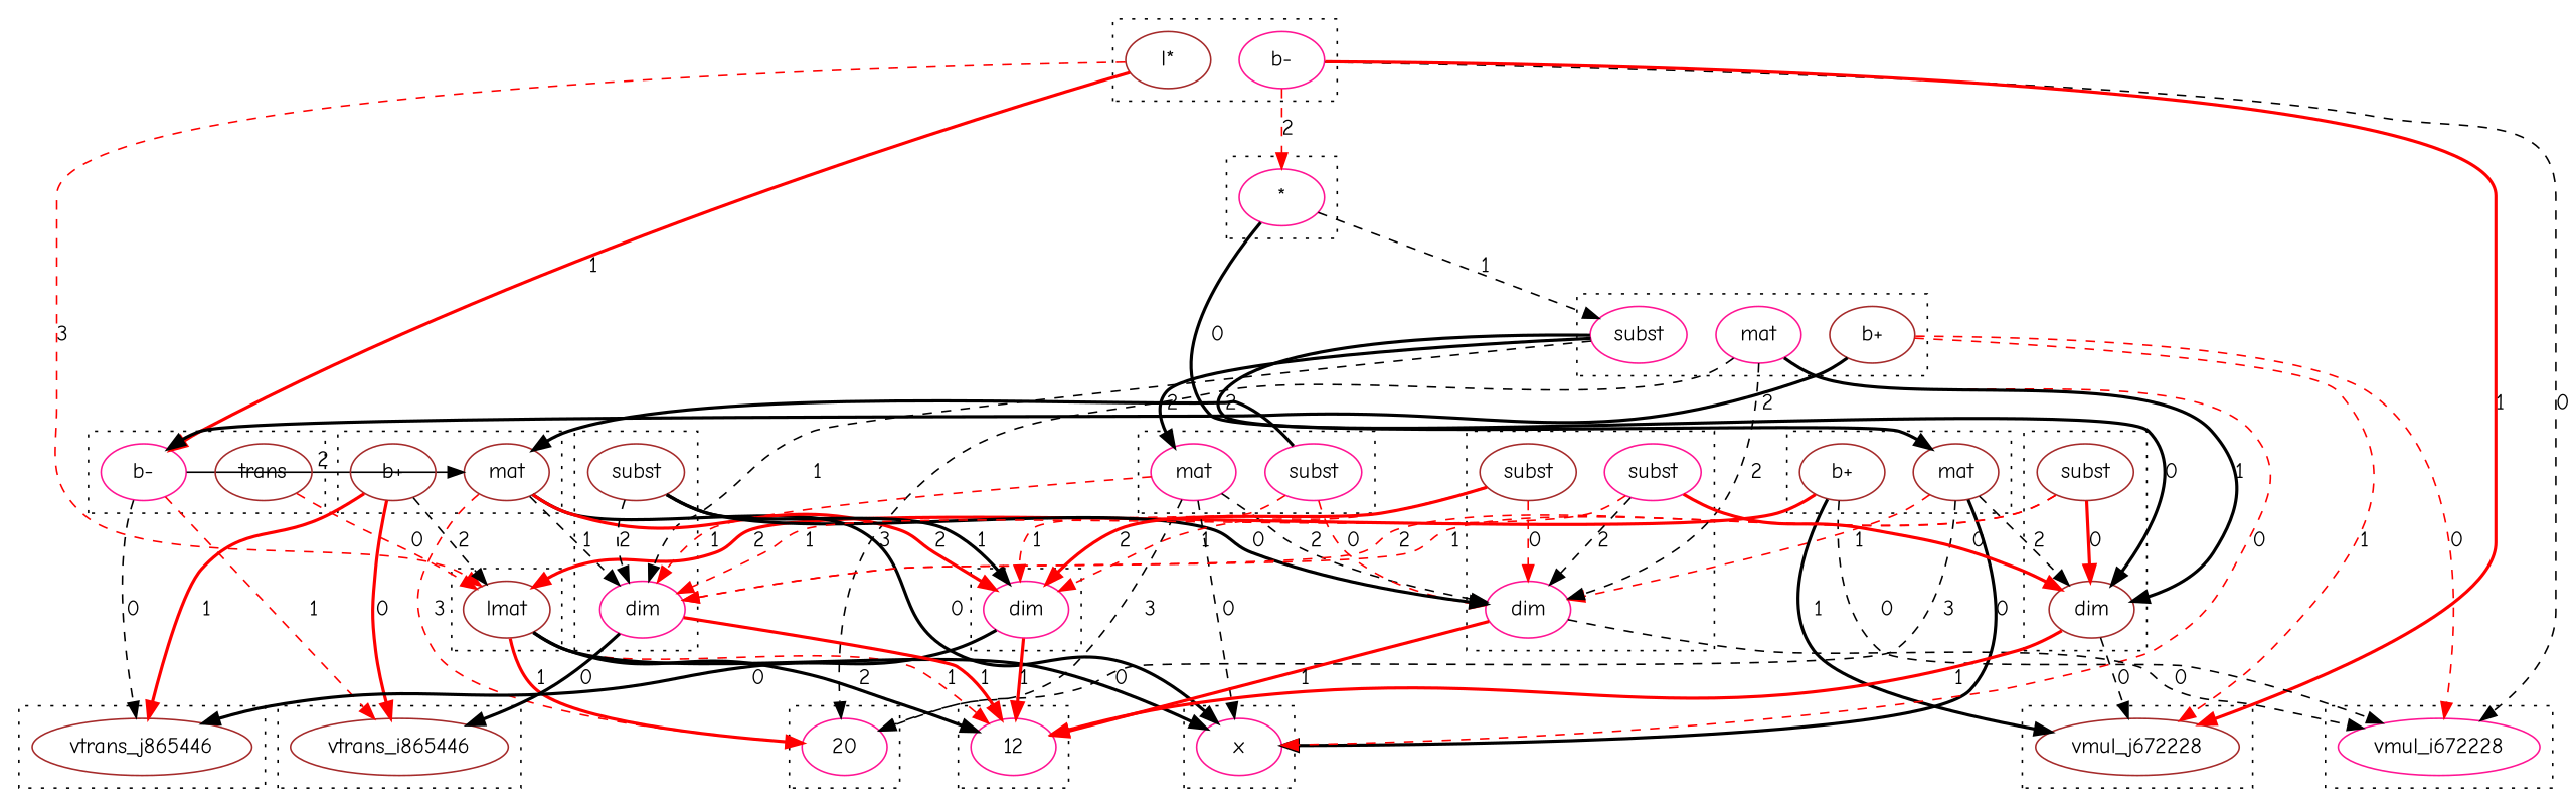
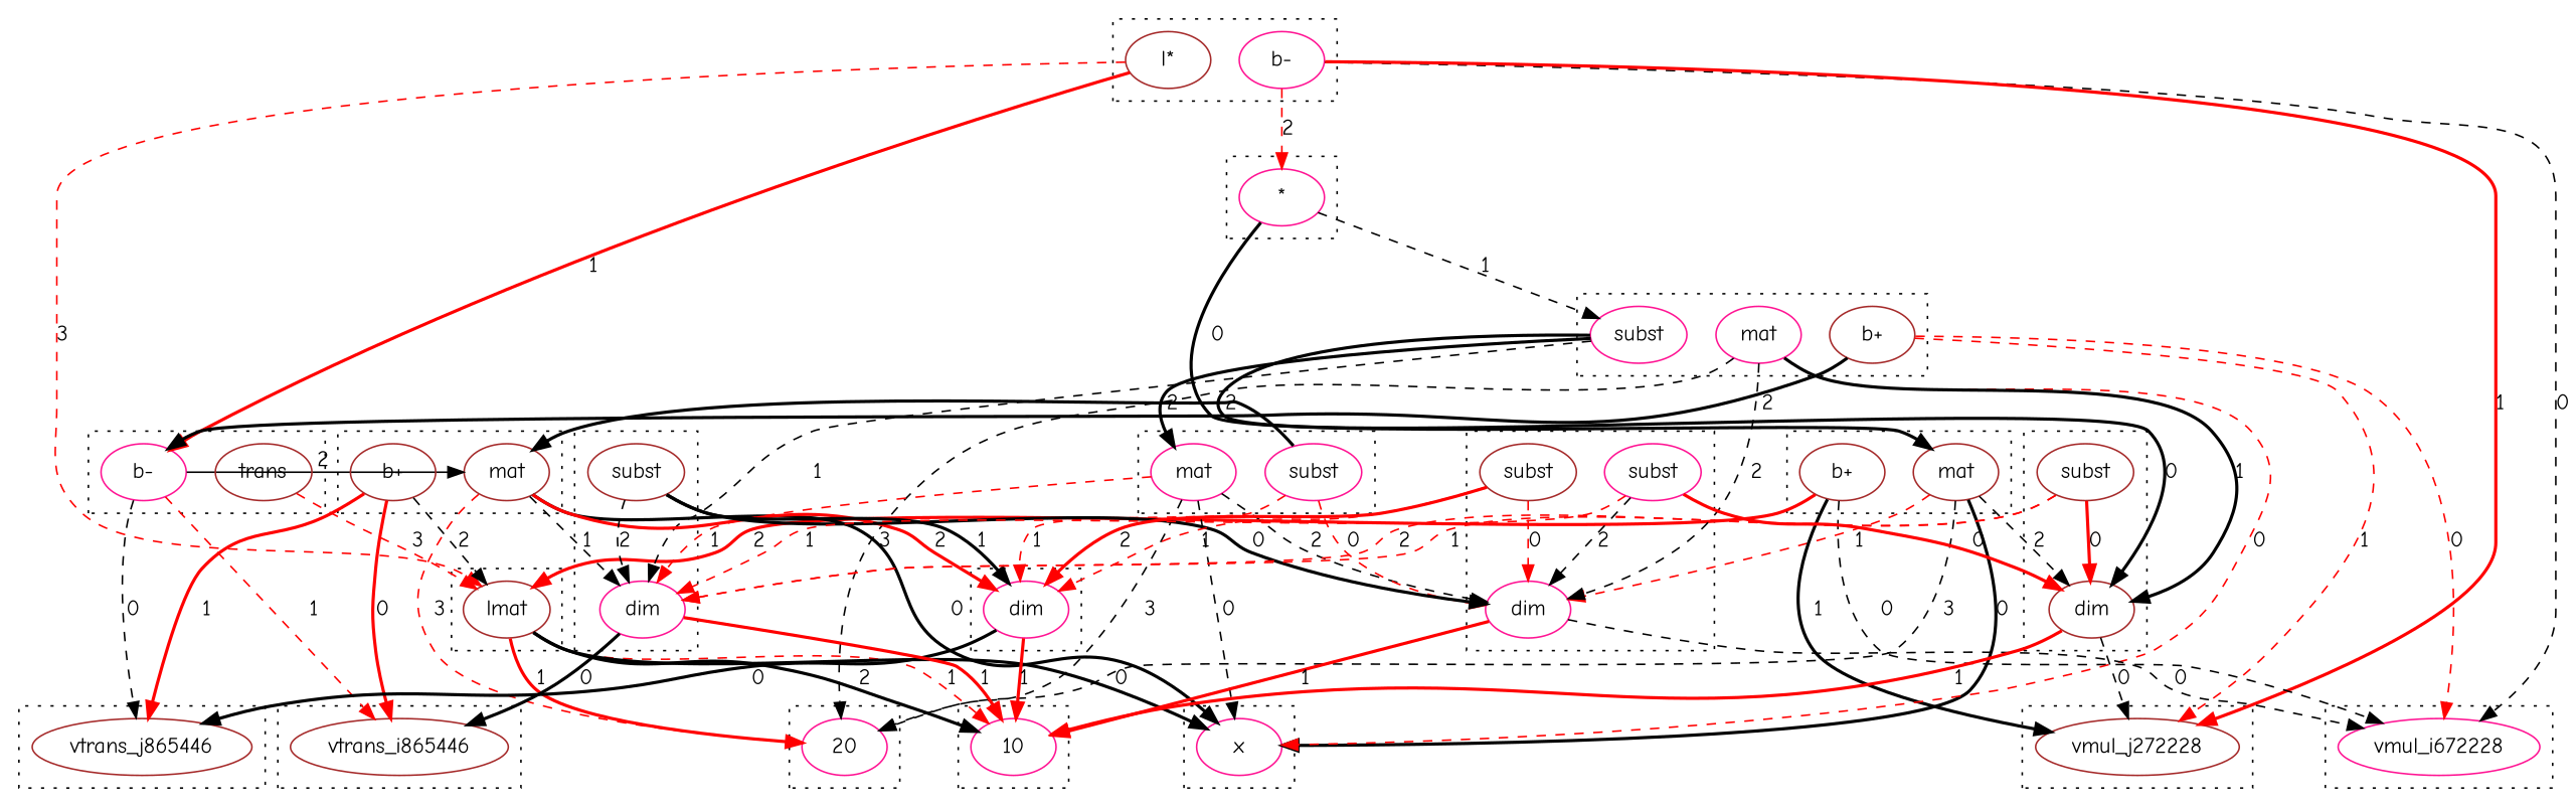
  digraph {
    compound=true
    fontname="Comic Neue"
    node [color=deeppink fontname="Comic Neue"]
    edge [color=black fontname="Comic Neue" style=dashed]
-   n1 [label=12]
+   n1 [label=10]
    n2 [label=x]
    n3 [label=20]
    n4 [color=brown label=lmat]
    n5 [label="b-"]
    n6 [color=brown label=trans]
    n7 [label="b-"]
    n8 [color=brown label="l*"]
    n9 [label=vmul_i672228]
-   n10 [color=brown label=vmul_j672228]
+   n10 [color=brown label=vmul_j272228]
    n11 [color=brown label=mat]
    n12 [color=brown label="b+"]
    n13 [label=subst]
    n14 [color=brown label="b+"]
    n15 [label=mat]
    n16 [label="*"]
    n17 [color=brown label=vtrans_i865446]
    n18 [color=brown label=vtrans_j865446]
    n19 [color=brown label=mat]
    n20 [color=brown label="b+"]
    n21 [label=dim]
    n22 [label=mat]
    n23 [label=subst]
    n24 [label=dim]
    n25 [color=brown label=subst]
    n26 [label=dim]
    n27 [color=brown label=subst]
    n28 [label=subst]
    n29 [color=brown label=dim]
    n30 [color=brown label=subst]
    subgraph cluster_1 {
      style=dotted
      n1
    }
    subgraph cluster_2 {
      style=dotted
      n2
    }
    subgraph cluster_3 {
      style=dotted
      n3
    }
    subgraph cluster_4 {
      style=dotted
      n4
    }
    subgraph cluster_5 {
      style=dotted
      n5
      n6
    }
    subgraph cluster_6 {
      style=dotted
      n7
      n8
    }
    subgraph cluster_7 {
      style=dotted
      n9
    }
    subgraph cluster_8 {
      style=dotted
      n10
    }
    subgraph cluster_9 {
      style=dotted
      n11
      n12
    }
    subgraph cluster_10 {
      style=dotted
      n13
      n14
      n15
    }
    subgraph cluster_11 {
      style=dotted
      n16
    }
    subgraph cluster_12 {
      style=dotted
      n17
    }
    subgraph cluster_13 {
      style=dotted
      n18
    }
    subgraph cluster_14 {
      style=dotted
      n19
      n20
    }
    subgraph cluster_15 {
      style=dotted
      n21
    }
    subgraph cluster_16 {
      style=dotted
      n22
      n23
    }
    subgraph cluster_17 {
      style=dotted
      n24
      n25
    }
    subgraph cluster_18 {
      style=dotted
      n26
      n27
      n28
    }
    subgraph cluster_19 {
      style=dotted
      n29
      n30
    }
    n4 -> n1 [color=red label=1]
    n4 -> n1 [label=2 style=bold]
    n4 -> n2 [label=0 style=bold]
    n4 -> n3 [color=red label=1 style=bold]
    n5 -> n17 [color=red label=1]
    n5 -> n18 [label=0]
    n5 -> n19 [label=2 color="" style=""]
-   n6 -> n4 [color=red label=0]
+   n6 -> n4 [color=red label=3]
    n7 -> n9 [label=0]
    n7 -> n10 [color=red label=1 style=bold]
    n7 -> n16 [color=red label=2]
    n8 -> n4 [color=red label=3]
    n8 -> n5 [color=red label=1 style=bold]
    n11 -> n2 [label=0 style=bold]
    n11 -> n3 [label=3]
    n11 -> n26 [color=red label=1]
    n11 -> n29 [label=2]
    n12 -> n4 [color=red label=2 style=bold]
    n12 -> n9 [label=0]
    n12 -> n10 [label=1 style=bold]
    n13 -> n22 [label=2 style=bold]
    n13 -> n24 [label=1]
    n13 -> n29 [label=0 style=bold]
    n14 -> n5 [label=2 style=bold]
    n14 -> n9 [color=red label=0]
    n14 -> n10 [color=red label=1]
    n15 -> n2 [color=red label=0]
    n15 -> n3 [label=3]
    n15 -> n26 [label=2]
    n15 -> n29 [label=1 style=bold]
    n16 -> n11 [label=0 style=bold]
    n16 -> n13 [label=1]
    n19 -> n2 [label=0 style=bold]
    n19 -> n3 [color=red label=3]
    n19 -> n21 [color=red label=2 style=bold]
    n19 -> n24 [label=1]
    n20 -> n4 [label=2]
    n20 -> n17 [color=red label=0 style=bold]
    n20 -> n18 [color=red label=1 style=bold]
    n21 -> n1 [color=red label=1 style=bold]
    n21 -> n18 [label=0 style=bold]
    n22 -> n2 [label=0]
    n22 -> n3 [label=3]
    n22 -> n24 [color=red label=1]
    n22 -> n26 [label=2]
    n23 -> n19 [label=2 style=bold]
    n23 -> n21 [color=red label=1]
    n23 -> n26 [color=red label=0]
    n24 -> n1 [color=red label=1 style=bold]
    n24 -> n17 [label=0 style=bold]
    n25 -> n21 [label=1 style=bold]
    n25 -> n24 [label=2]
    n25 -> n26 [label=0 style=bold]
    n26 -> n1 [color=red label=1 style=bold]
    n26 -> n9 [label=0]
    n27 -> n21 [color=red label=1]
    n27 -> n21 [color=red label=2 style=bold]
    n27 -> n26 [color=red label=0]
    n28 -> n24 [color=red label=1]
    n28 -> n26 [label=2]
    n28 -> n29 [color=red label=0 style=bold]
    n29 -> n1 [color=red label=1 style=bold]
    n29 -> n10 [label=0]
    n30 -> n24 [color=red label=1]
    n30 -> n24 [color=red label=2]
    n30 -> n29 [color=red label=0 style=bold]
  }
